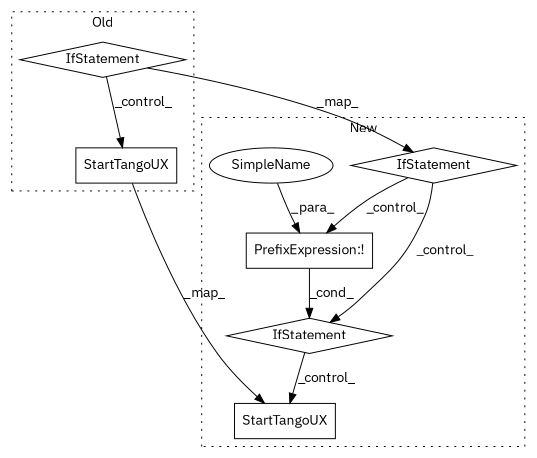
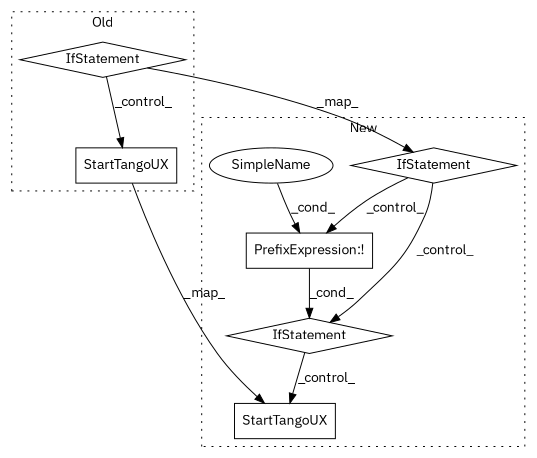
  digraph {
    fontname="IBM Plex Sans"
    node [a=25 l="13,1" shape=box fontname="IBM Plex Sans"]
    edge [fontname="IBM Plex Sans"]
    n1 [a=32 label=StartTangoUX s="4132,4212"]
    n2 [l="4,14" label=IfStatement s="4065,4086" shape=diamond]
    n3 [a=32 label=StartTangoUX s="4605,4685"]
    n4 [l="4,18" label=IfStatement s="4528,4551" shape=diamond]
    n5 [l="4,14" label=IfStatement s="4475,4496" shape=diamond]
    n6 [a=38 l=1 label="PrefixExpression:!" s=4532]
    n7 [a=42 l=18 label=SimpleName s=4533 shape=ellipse]
    subgraph cluster_1 {
      label=Old
      style=dotted
      n1
      n2
    }
    subgraph cluster_2 {
      label=New
      style=dotted
      n3
      n4
      n5
      n6
      n7
    }
    n1 -> n3 [label=_map_]
    n2 -> n1 [label=_control_]
    n2 -> n5 [label=_map_]
    n4 -> n3 [label=_control_]
    n5 -> n4 [label=_control_]
    n5 -> n6 [label=_control_]
    n6 -> n4 [label=_cond_]
-   n7 -> n6 [label=_para_]
+   n7 -> n6 [label=_cond_]
  }
